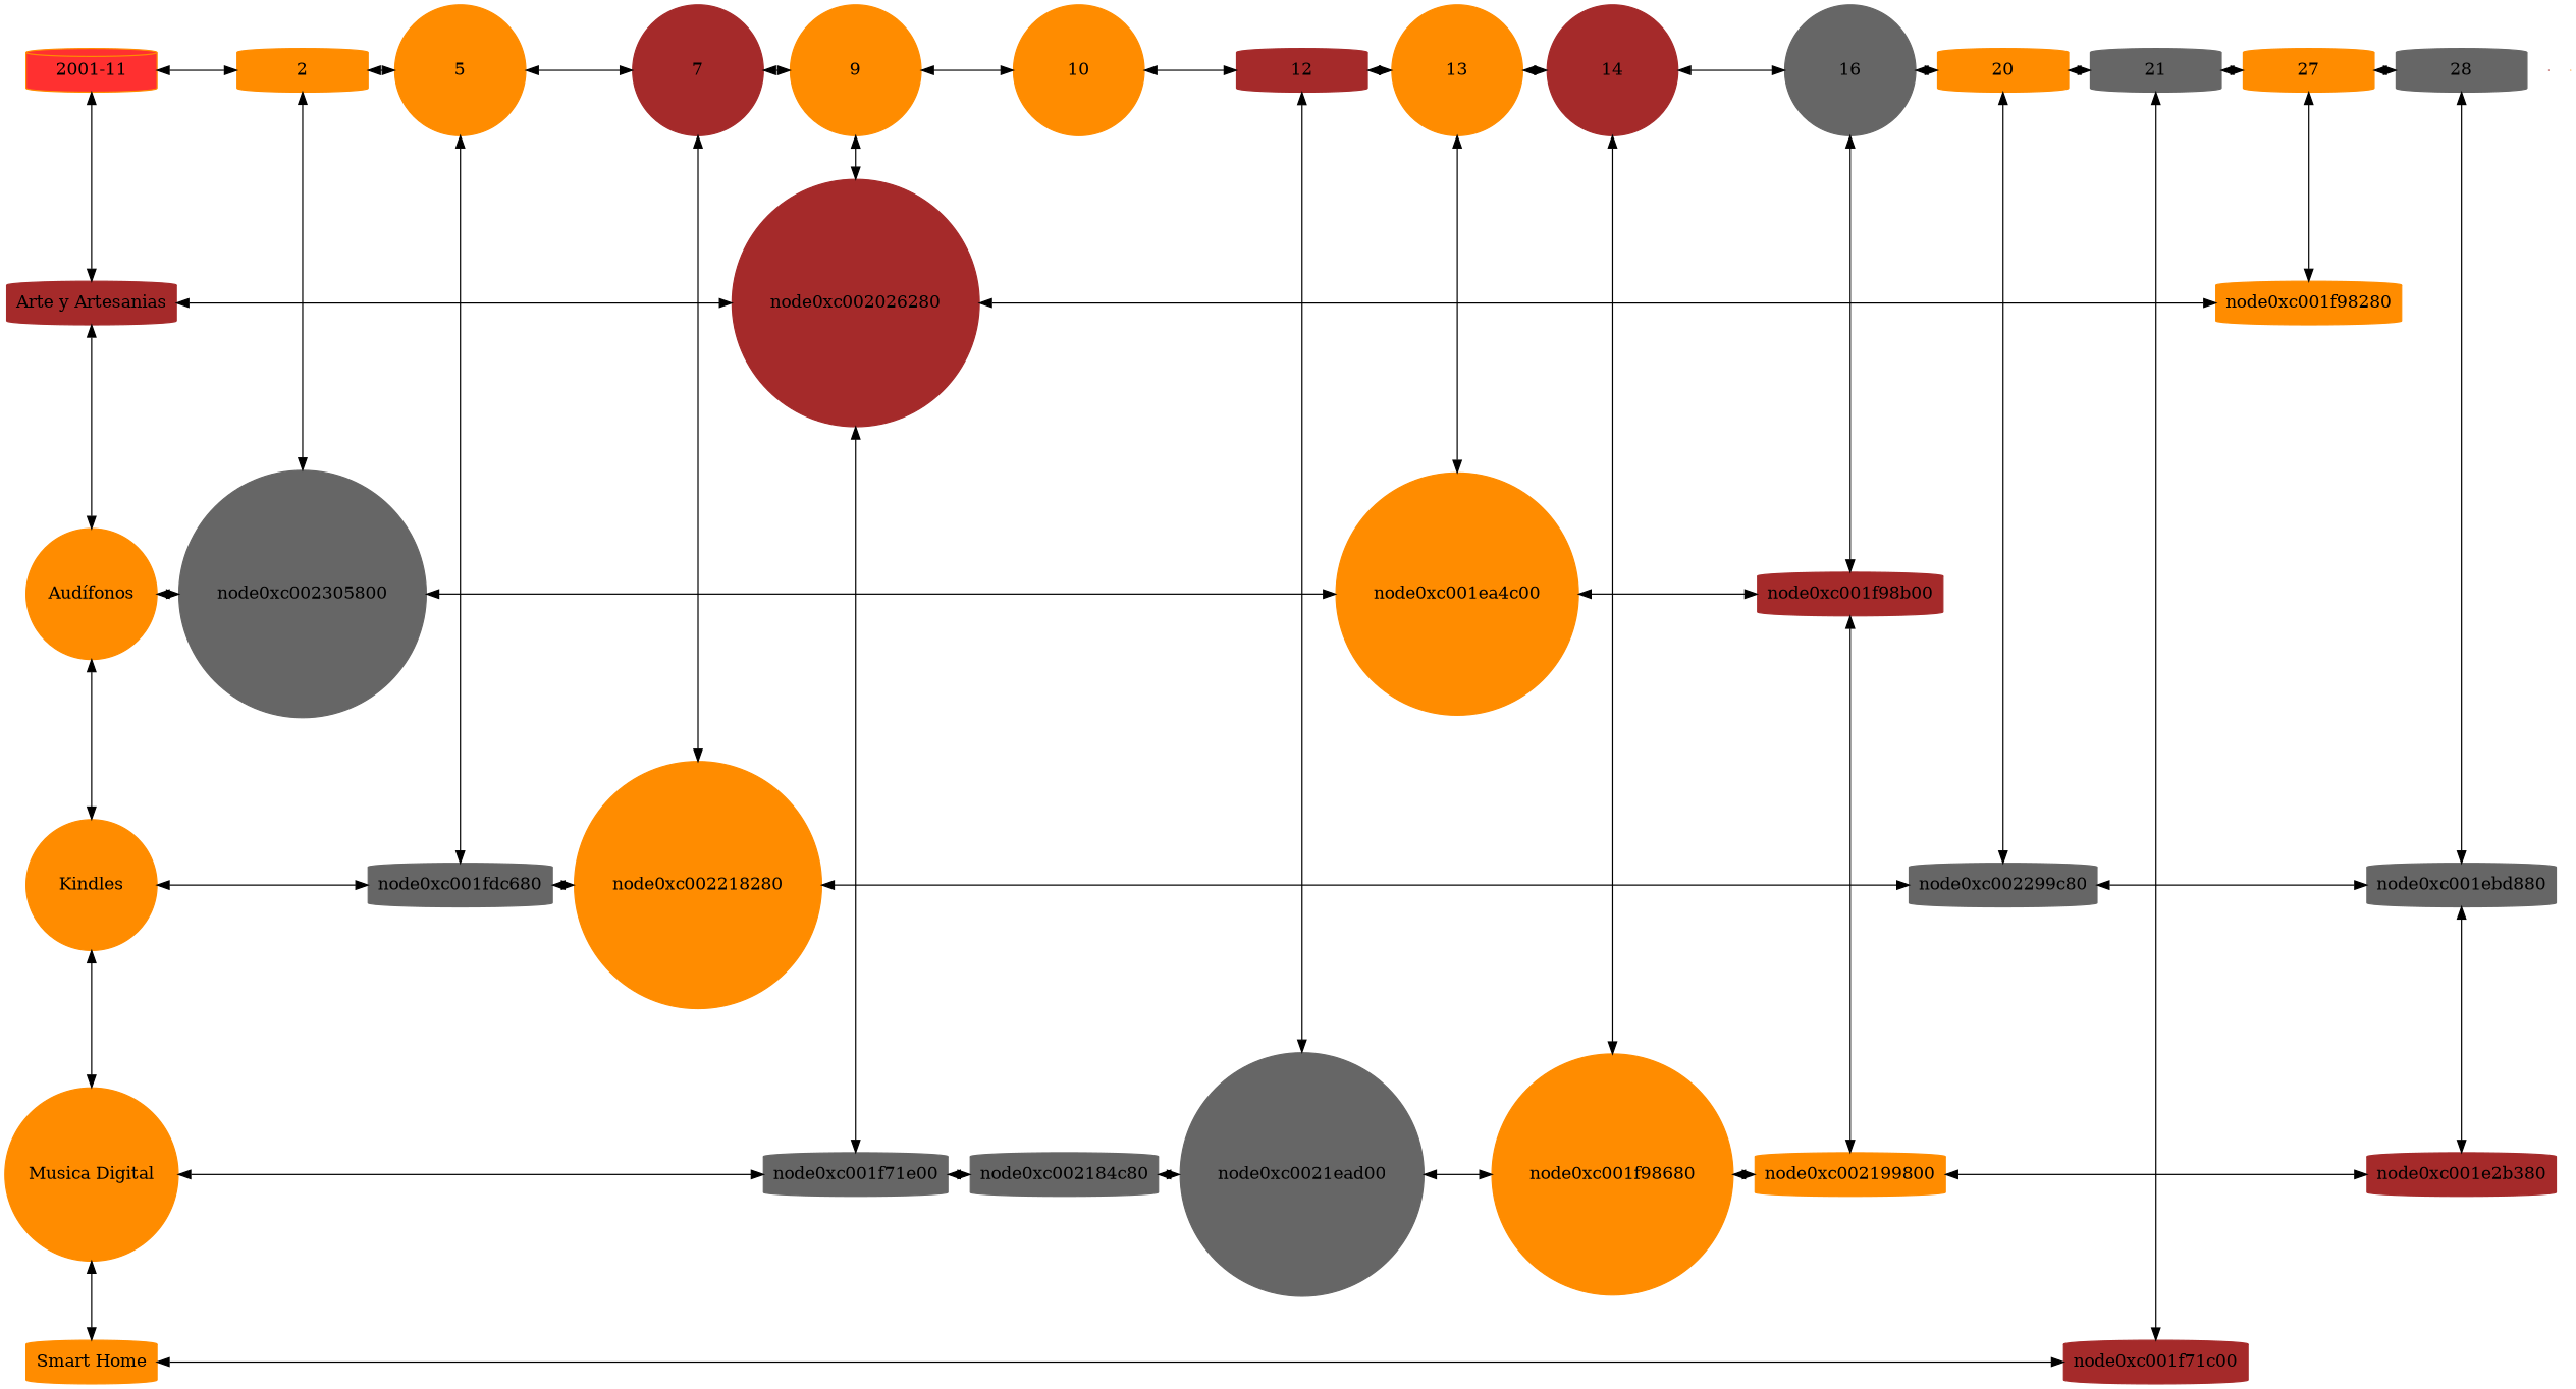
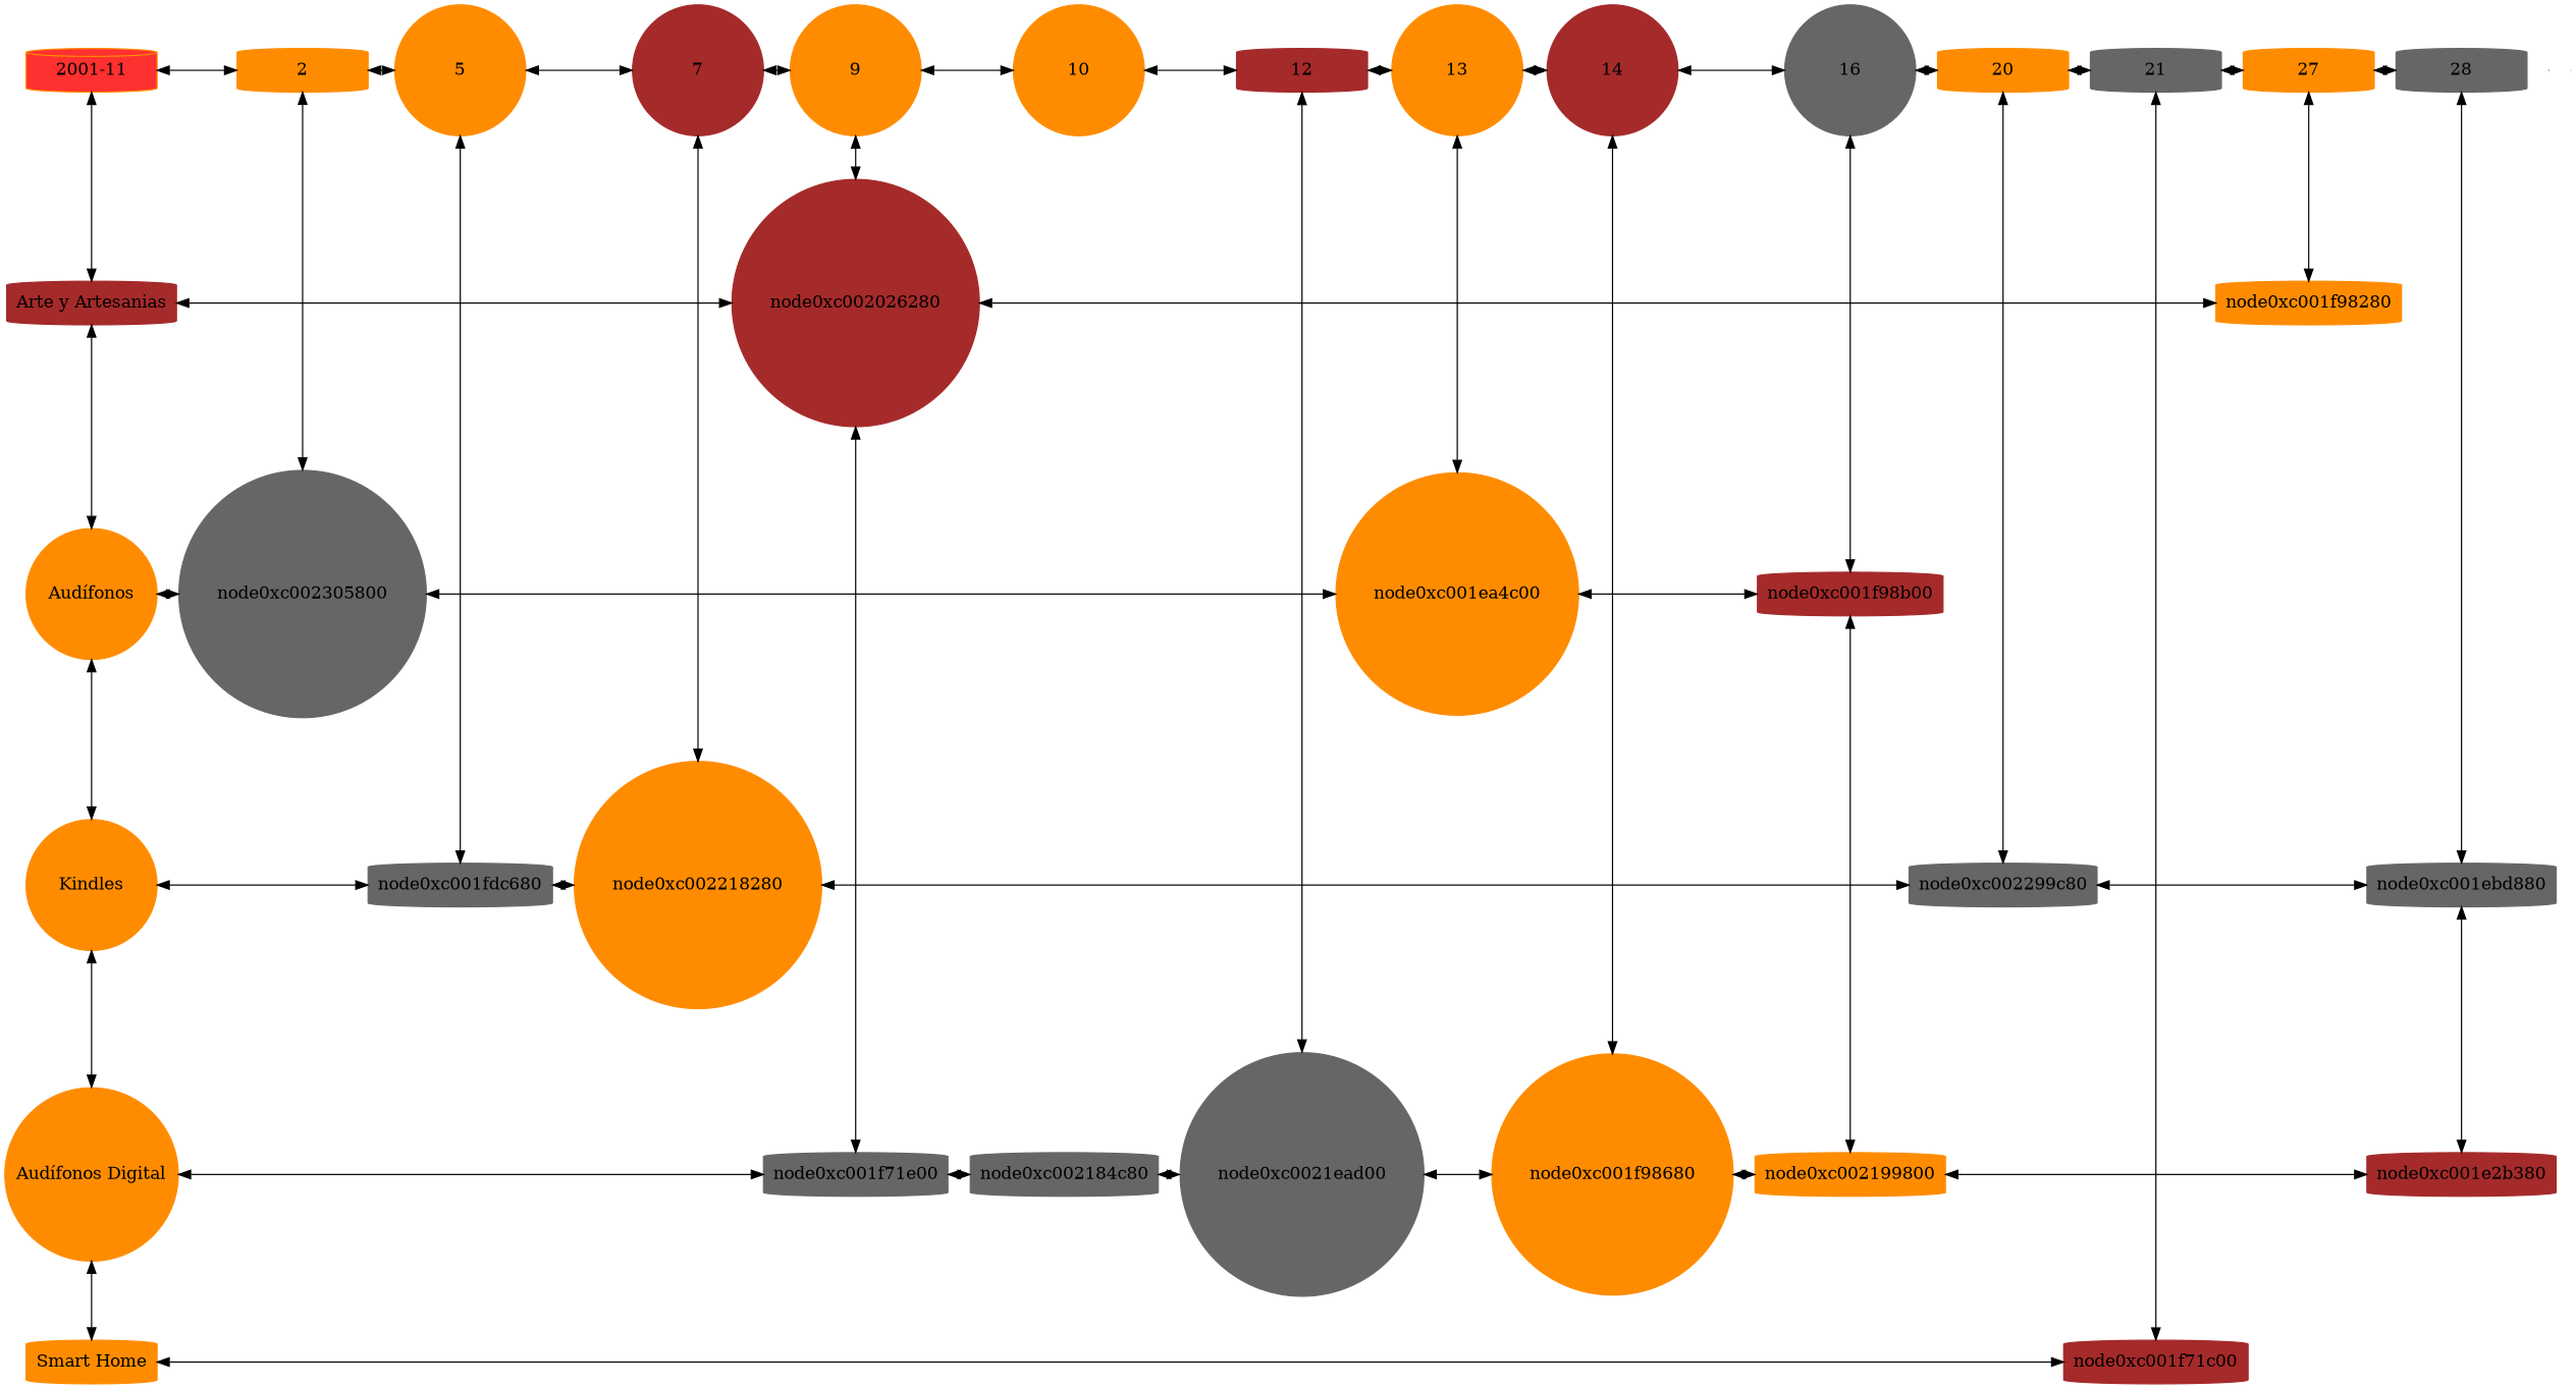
  digraph {
    node [color=darkorange group=1 shape=cylinder style=filled]
    edge [dir=both]
    n1 [fillcolor=firebrick1 label="2001-11" width=1.5]
    n2 [group=2 label=2 width=1.5]
    n3 [group=5 label=5 shape=circle width=1.5]
    n4 [color=brown group=7 label=7 shape=circle width=1.5]
    n5 [group=9 label=9 shape=circle width=1.5]
    n6 [group=10 label=10 shape=circle width=1.5]
    n7 [color=brown group=12 label=12 width=1.5]
    n8 [group=13 label=13 shape=circle width=1.5]
    n9 [color=brown group=14 label=14 shape=circle width=1.5]
    n10 [color=gray40 group=16 label=16 shape=circle width=1.5]
    n11 [group=20 label=20 width=1.5]
    n12 [color=gray40 group=21 label=21 width=1.5]
    n13 [group=27 label=27 width=1.5]
    n14 [color=gray40 group=28 label=28 width=1.5]
    n15 [label=Kindles shape=circle width=1.5]
    node0xc001fdc680 [color=gray40 group=5 width=0.5]
    n17 [color=brown label="Arte y Artesanias" width=1.5]
    node0xc002026280 [color=brown group=9 shape=circle width=0.5]
    n19 [group=27 label=node0xc001f98280 width=0.5]
    n20 [label="Audífonos" shape=circle width=1.5]
    node0xc002305800 [color=gray40 group=2 shape=circle width=0.5]
    node0xc001ea4c00 [group=13 shape=circle width=0.5]
    node0xc001f98b00 [color=brown group=16 width=0.5]
    node0xc002218280 [group=7 shape=circle width=0.5]
    node0xc002299c80 [color=gray40 group=20 width=0.5]
    node0xc001ebd880 [color=gray40 group=28 width=0.5]
-   n27 [label="Musica Digital" shape=circle width=1.5]
+   n27 [label="Audífonos Digital" shape=circle width=1.5]
    node0xc001f71e00 [color=gray40 group=9 width=0.5]
    node0xc002184c80 [color=gray40 group=10 width=0.5]
    node0xc0021ead00 [color=gray40 group=12 shape=circle width=0.5]
    node0xc001f98680 [group=14 shape=circle width=0.5]
    node0xc002199800 [group=16 width=0.5]
    node0xc001e2b380 [color=brown group=28 width=0.5]
    n34 [label="Smart Home" width=1.5]
    node0xc001f71c00 [color=brown group=21 width=0.5]
    e0 [color=brown shape=point width=0 group="" style=""]
    e1 [shape=point width=0 group="" style=""]
    subgraph sub_1 {
      rank=same
      n1
      n2
    }
    subgraph sub_2 {
      rank=same
      n2
      n3
    }
    subgraph sub_3 {
      rank=same
      n3
      n4
    }
    subgraph sub_4 {
      rank=same
      n4
      n5
    }
    subgraph sub_5 {
      rank=same
      n5
      n6
    }
    subgraph sub_6 {
      rank=same
      n6
      n7
    }
    subgraph sub_7 {
      rank=same
      n7
      n8
    }
    subgraph sub_8 {
      rank=same
      n8
      n9
    }
    subgraph sub_9 {
      rank=same
      n9
      n10
    }
    subgraph sub_10 {
      rank=same
      n10
      n11
    }
    subgraph sub_11 {
      rank=same
      n11
      n12
    }
    subgraph sub_12 {
      rank=same
      n12
      n13
    }
    subgraph sub_13 {
      rank=same
      n13
      n14
    }
    subgraph sub_14 {
      rank=same
      n15
      node0xc001fdc680
    }
    subgraph sub_15 {
      rank=same
      n17
      node0xc002026280
    }
    subgraph sub_16 {
      rank=same
      node0xc002026280
      n19
    }
    subgraph sub_17 {
      rank=same
      n20
      node0xc002305800
    }
    subgraph sub_18 {
      rank=same
      node0xc002305800
      node0xc001ea4c00
    }
    subgraph sub_19 {
      rank=same
      node0xc001ea4c00
      node0xc001f98b00
    }
    subgraph sub_20 {
      rank=same
      node0xc001fdc680
      node0xc002218280
    }
    subgraph sub_21 {
      rank=same
      node0xc002218280
      node0xc002299c80
    }
    subgraph sub_22 {
      rank=same
      node0xc002299c80
      node0xc001ebd880
    }
    subgraph sub_23 {
      rank=same
      n27
      node0xc001f71e00
    }
    subgraph sub_24 {
      rank=same
      node0xc001f71e00
      node0xc002184c80
    }
    subgraph sub_25 {
      rank=same
      node0xc002184c80
      node0xc0021ead00
    }
    subgraph sub_26 {
      rank=same
      node0xc0021ead00
      node0xc001f98680
    }
    subgraph sub_27 {
      rank=same
      node0xc001f98680
      node0xc002199800
    }
    subgraph sub_28 {
      rank=same
      node0xc002199800
      node0xc001e2b380
    }
    subgraph sub_29 {
      rank=same
      n34
      node0xc001f71c00
    }
    n1 -> n2
    n1 -> n17
    n2 -> n3
    n2 -> node0xc002305800
    n3 -> n4
    n3 -> node0xc001fdc680
    n4 -> n5
    n4 -> node0xc002218280
    n5 -> n6
    n5 -> node0xc002026280
    n6 -> n7
    n7 -> n8
    n7 -> node0xc0021ead00
    n8 -> n9
    n8 -> node0xc001ea4c00
    n9 -> n10
    n9 -> node0xc001f98680
    n10 -> n11
    n10 -> node0xc001f98b00
    n11 -> n12
    n11 -> node0xc002299c80
    n12 -> n13
    n12 -> node0xc001f71c00
    n13 -> n14
    n13 -> n19
    n14 -> node0xc001ebd880
    n15 -> node0xc001fdc680
    n15 -> n27
    node0xc001fdc680 -> node0xc002218280
    n17 -> node0xc002026280
    n17 -> n20
    node0xc002026280 -> n19
    node0xc002026280 -> node0xc001f71e00
    n20 -> n15
    n20 -> node0xc002305800
    node0xc002305800 -> node0xc001ea4c00
    node0xc001ea4c00 -> node0xc001f98b00
    node0xc001f98b00 -> node0xc002199800
    node0xc002218280 -> node0xc002299c80
    node0xc002299c80 -> node0xc001ebd880
    node0xc001ebd880 -> node0xc001e2b380
    n27 -> node0xc001f71e00
    n27 -> n34
    node0xc001f71e00 -> node0xc002184c80
    node0xc002184c80 -> node0xc0021ead00
    node0xc0021ead00 -> node0xc001f98680
    node0xc001f98680 -> node0xc002199800
    node0xc002199800 -> node0xc001e2b380
    n34 -> node0xc001f71c00
  }
